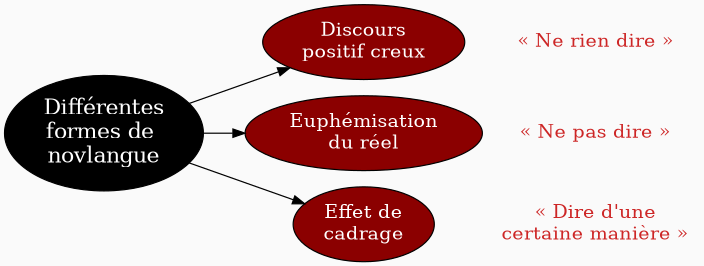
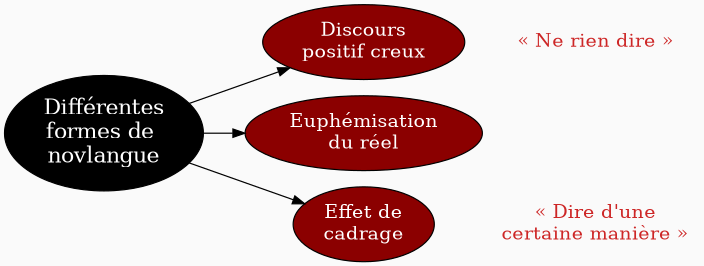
  digraph {
    bgcolor=grey98
    nodesep=0.2
    rankdir=LR
    ranksep=0.1
    splines=curves
    style=filled
    node [fillcolor=red4 fontcolor=white fontsize=16 style=filled]
    edge [minlen=4]
    n1 [fillcolor=12 fontsize=18 label="Différentes\nformes de \nnovlangue"]
    n2 [label="Discours\npositif creux"]
    n3 [label="Euphémisation\ndu réel"]
    n4 [label="Effet de\ncadrage"]
    n5 [color=grey50 fillcolor=grey98 fontcolor=firebrick3 label="« Ne rien dire »" shape=plaintext style="filled, rounded"]
-   n6 [color=grey50 fillcolor=grey98 fontcolor=firebrick3 label="« Ne pas dire »" shape=plaintext style="filled, rounded"]
    n7 [color=grey50 fillcolor=grey98 fontcolor=firebrick3 label="« Dire d'une\ncertaine manière »" shape=plaintext style="filled, rounded"]
    n1 -> n2
    n1 -> n3
    n1 -> n4
    n2 -> n5 [minlen=1 style=invis]
-   n3 -> n6 [minlen=1 style=invis]
    n4 -> n7 [minlen=1 style=invis]
  }
